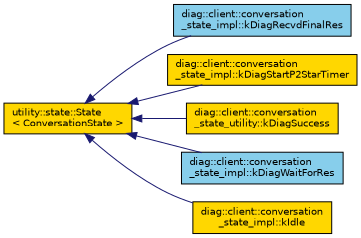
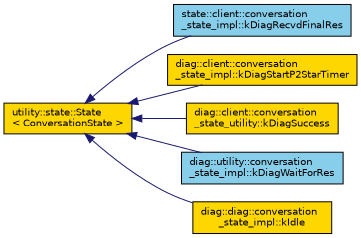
  digraph {
    rankdir=LR
    node [color=black fillcolor=gold fontname=Helvetica fontsize=10 shape=record style=filled]
    edge [color=midnightblue dir=back fontname=Helvetica fontsize=10 labelfontname=Helvetica labelfontsize=10 style=solid]
    n1 [height=0.2 label="utility::state::State\l\< ConversationState \>" width=0.4]
-   n2 [fillcolor=skyblue height=0.2 label="diag::client::conversation\l_state_impl::kDiagRecvdFinalRes" width=0.4]
+   n2 [fillcolor=skyblue height=0.2 label="state::client::conversation\l_state_impl::kDiagRecvdFinalRes" width=0.4]
    n3 [height=0.2 label="diag::client::conversation\l_state_impl::kDiagStartP2StarTimer" width=0.4]
    n4 [height=0.2 label="diag::client::conversation\l_state_utility::kDiagSuccess" width=0.4]
-   n5 [fillcolor=skyblue height=0.2 label="diag::client::conversation\l_state_impl::kDiagWaitForRes" width=0.4]
-   n6 [height=0.2 label="diag::client::conversation\l_state_impl::kIdle" width=0.4]
+   n5 [fillcolor=skyblue height=0.2 label="diag::utility::conversation\l_state_impl::kDiagWaitForRes" width=0.4]
+   n6 [height=0.2 label="diag::diag::conversation\l_state_impl::kIdle" width=0.4]
    n1 -> n2
    n1 -> n3
    n1 -> n4
    n1 -> n5
    n1 -> n6
  }
